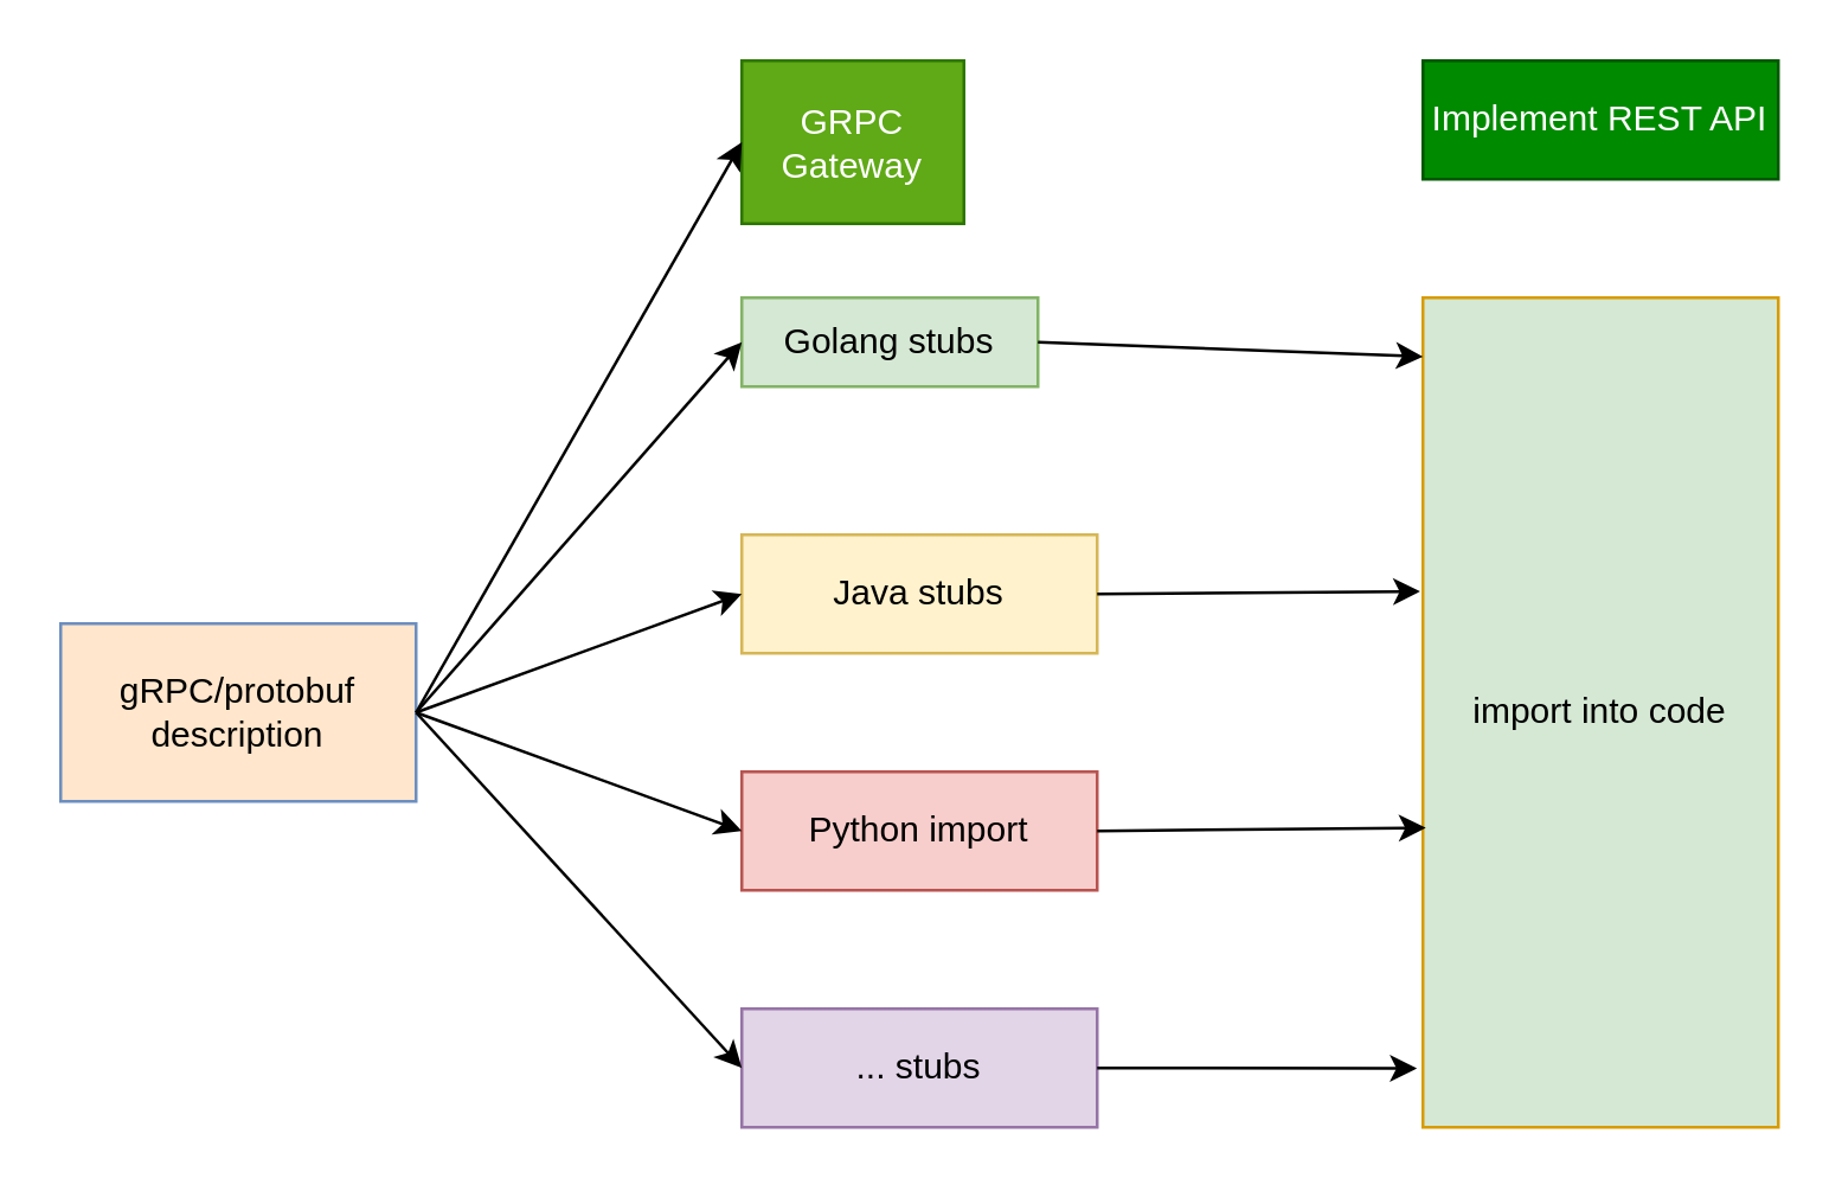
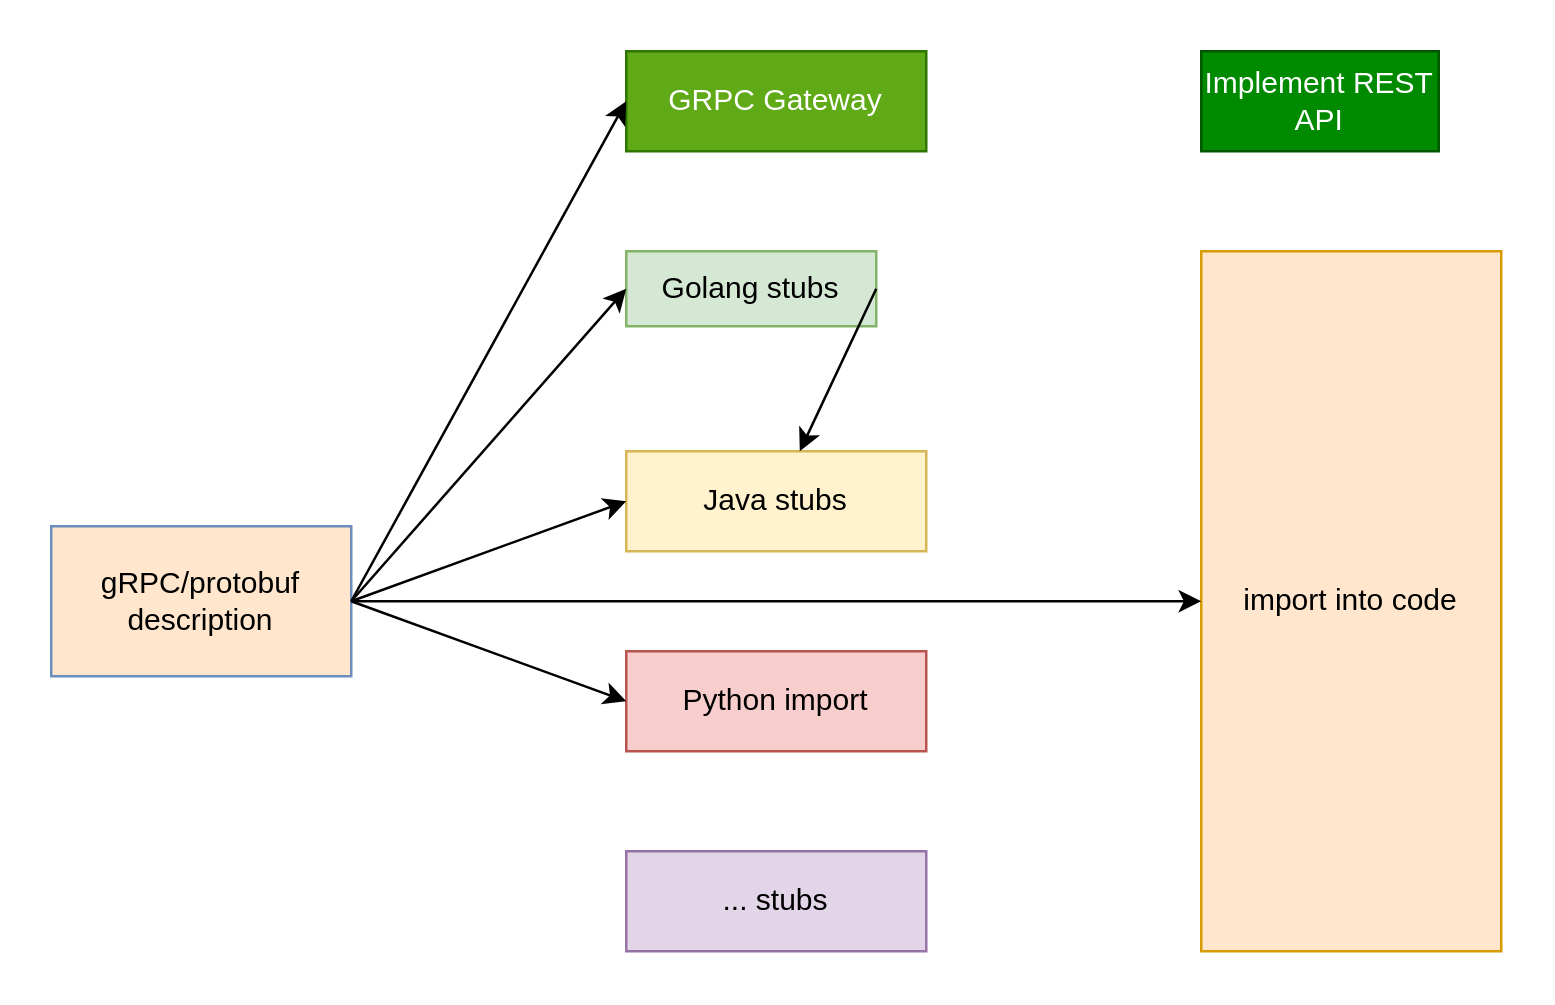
  <mxCell id="0" />
  <mxCell id="1" parent="0" />
  <mxCell id="2" value="gRPC/protobuf&lt;br&gt;description" style="rounded=0;whiteSpace=wrap;html=1;fillColor=#ffe6cc;strokeColor=#6c8ebf;" vertex="1" parent="1"><mxGeometry x="20" y="210" width="120" height="60" as="geometry" /></mxCell>
  <mxCell id="3" value="Java stubs" style="rounded=0;whiteSpace=wrap;html=1;fillColor=#fff2cc;strokeColor=#d6b656;" vertex="1" parent="1"><mxGeometry x="250" y="180" width="120" height="40" as="geometry" /></mxCell>
  <mxCell id="4" value="Python import" style="rounded=0;whiteSpace=wrap;html=1;fillColor=#f8cecc;strokeColor=#b85450;" vertex="1" parent="1"><mxGeometry x="250" y="260" width="120" height="40" as="geometry" /></mxCell>
  <mxCell id="5" value="... stubs" style="rounded=0;whiteSpace=wrap;html=1;fillColor=#e1d5e7;strokeColor=#9673a6;" vertex="1" parent="1"><mxGeometry x="250" y="340" width="120" height="40" as="geometry" /></mxCell>
- <mxCell id="6" value="import into code" style="rounded=0;whiteSpace=wrap;html=1;fillColor=#d5e8d4;strokeColor=#d79b00;" vertex="1" parent="1"><mxGeometry x="480" y="100" width="120" height="280" as="geometry" /></mxCell>
- <mxCell id="7" value="GRPC Gateway" style="rounded=0;whiteSpace=wrap;html=1;fillColor=#60a917;fontColor=#ffffff;strokeColor=#2D7600;" vertex="1" parent="1"><mxGeometry x="250" y="20" width="75" height="55" as="geometry" /></mxCell>
+ <mxCell id="6" value="import into code" style="rounded=0;whiteSpace=wrap;html=1;fillColor=#ffe6cc;strokeColor=#d79b00;" vertex="1" parent="1"><mxGeometry x="480" y="100" width="120" height="280" as="geometry" /></mxCell>
+ <mxCell id="7" value="GRPC Gateway" style="rounded=0;whiteSpace=wrap;html=1;fillColor=#60a917;fontColor=#ffffff;strokeColor=#2D7600;" vertex="1" parent="1"><mxGeometry x="250" y="20" width="120" height="40" as="geometry" /></mxCell>
  <mxCell id="8" value="Golang stubs" style="rounded=0;whiteSpace=wrap;html=1;fillColor=#d5e8d4;strokeColor=#82b366;" vertex="1" parent="1"><mxGeometry x="250" y="100" width="100" height="30" as="geometry" /></mxCell>
  <mxCell id="9" value="" style="endArrow=classic;html=1;rounded=0;exitX=1;exitY=0.5;exitDx=0;exitDy=0;entryX=0;entryY=0.5;entryDx=0;entryDy=0;" edge="1" parent="1" source="2" target="8"><mxGeometry width="50" height="50" relative="1" as="geometry"><mxPoint x="910" y="140" as="sourcePoint" /><mxPoint x="960" y="90" as="targetPoint" /></mxGeometry></mxCell>
  <mxCell id="10" value="" style="endArrow=classic;html=1;rounded=0;entryX=0;entryY=0.5;entryDx=0;entryDy=0;" edge="1" parent="1" target="3"><mxGeometry width="50" height="50" relative="1" as="geometry"><mxPoint x="140" y="240" as="sourcePoint" /><mxPoint x="960" y="90" as="targetPoint" /></mxGeometry></mxCell>
  <mxCell id="11" value="" style="endArrow=classic;html=1;rounded=0;entryX=0;entryY=0.5;entryDx=0;entryDy=0;" edge="1" parent="1" target="4"><mxGeometry width="50" height="50" relative="1" as="geometry"><mxPoint x="140" y="240" as="sourcePoint" /><mxPoint x="960" y="90" as="targetPoint" /></mxGeometry></mxCell>
- <mxCell id="12" value="" style="endArrow=classic;html=1;rounded=0;exitX=1;exitY=0.5;exitDx=0;exitDy=0;entryX=0;entryY=0.5;entryDx=0;entryDy=0;" edge="1" parent="1" source="2" target="5"><mxGeometry width="50" height="50" relative="1" as="geometry"><mxPoint x="910" y="140" as="sourcePoint" /><mxPoint x="960" y="90" as="targetPoint" /></mxGeometry></mxCell>
- <mxCell id="13" value="" style="endArrow=classic;html=1;rounded=0;exitX=1;exitY=0.5;exitDx=0;exitDy=0;entryX=0;entryY=0.071;entryDx=0;entryDy=0;entryPerimeter=0;" edge="1" parent="1" source="8" target="6"><mxGeometry width="50" height="50" relative="1" as="geometry"><mxPoint x="910" y="140" as="sourcePoint" /><mxPoint x="960" y="90" as="targetPoint" /></mxGeometry></mxCell>
- <mxCell id="14" value="" style="endArrow=classic;html=1;rounded=0;exitX=1;exitY=0.5;exitDx=0;exitDy=0;entryX=-0.008;entryY=0.354;entryDx=0;entryDy=0;entryPerimeter=0;" edge="1" parent="1" source="3" target="6"><mxGeometry width="50" height="50" relative="1" as="geometry"><mxPoint x="380" y="130" as="sourcePoint" /><mxPoint x="490" y="129.88" as="targetPoint" /></mxGeometry></mxCell>
- <mxCell id="15" value="" style="endArrow=classic;html=1;rounded=0;exitX=1;exitY=0.5;exitDx=0;exitDy=0;entryX=0.008;entryY=0.639;entryDx=0;entryDy=0;entryPerimeter=0;" edge="1" parent="1" source="4" target="6"><mxGeometry width="50" height="50" relative="1" as="geometry"><mxPoint x="380" y="210" as="sourcePoint" /><mxPoint x="489.04" y="209.12" as="targetPoint" /></mxGeometry></mxCell>
- <mxCell id="16" value="" style="endArrow=classic;html=1;rounded=0;exitX=1;exitY=0.5;exitDx=0;exitDy=0;entryX=-0.017;entryY=0.929;entryDx=0;entryDy=0;entryPerimeter=0;" edge="1" parent="1" source="5" target="6"><mxGeometry width="50" height="50" relative="1" as="geometry"><mxPoint x="380" y="290" as="sourcePoint" /><mxPoint x="490.96" y="288.92" as="targetPoint" /></mxGeometry></mxCell>
+ <mxCell id="12" value="" style="endArrow=classic;html=1;rounded=0;exitX=1;exitY=0.5;exitDx=0;exitDy=0;" edge="1" parent="1" source="2" target="6"><mxGeometry width="50" height="50" relative="1" as="geometry"><mxPoint x="910" y="140" as="sourcePoint" /><mxPoint x="960" y="90" as="targetPoint" /></mxGeometry></mxCell>
+ <mxCell id="13" value="" style="endArrow=classic;html=1;rounded=0;exitX=1;exitY=0.5;exitDx=0;exitDy=0;" edge="1" parent="1" source="8" target="3"><mxGeometry width="50" height="50" relative="1" as="geometry"><mxPoint x="910" y="140" as="sourcePoint" /><mxPoint x="960" y="90" as="targetPoint" /></mxGeometry></mxCell>
  <mxCell id="17" value="" style="endArrow=classic;html=1;rounded=0;exitX=1;exitY=0.5;exitDx=0;exitDy=0;entryX=0;entryY=0.5;entryDx=0;entryDy=0;" edge="1" parent="1" source="2" target="7"><mxGeometry width="50" height="50" relative="1" as="geometry"><mxPoint x="910" y="140" as="sourcePoint" /><mxPoint x="960" y="90" as="targetPoint" /></mxGeometry></mxCell>
- <mxCell id="18" value="Implement REST API" style="rounded=0;whiteSpace=wrap;html=1;fillColor=#008a00;fontColor=#ffffff;strokeColor=#005700;" vertex="1" parent="1"><mxGeometry x="480" y="20" width="120" height="40" as="geometry" /></mxCell>
+ <mxCell id="18" value="Implement REST API" style="rounded=0;whiteSpace=wrap;html=1;fillColor=#008a00;fontColor=#ffffff;strokeColor=#005700;" vertex="1" parent="1"><mxGeometry x="480" y="20" width="95" height="40" as="geometry" /></mxCell>
